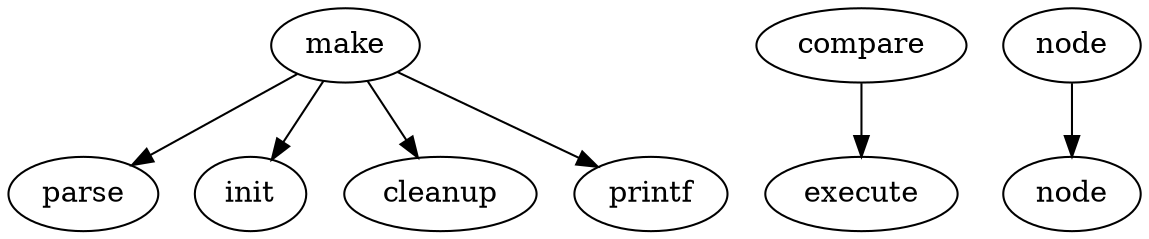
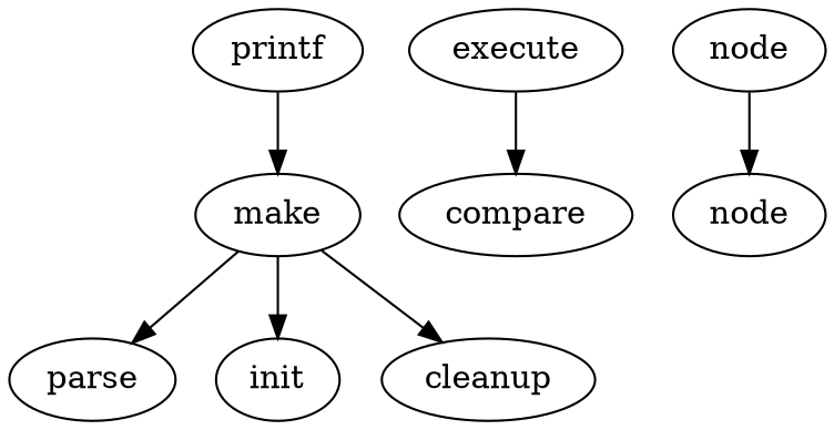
  digraph {
    n1 [label=make]
    parse
    init
    cleanup
    printf
    execute
    compare
    n8 [label="node"]
    n9 [label="node"]
    n1 -> parse
    n1 -> init
    n1 -> cleanup
-   n1 -> printf
-   compare -> execute
+   printf -> n1
+   execute -> compare
    n8 -> n9
  }
